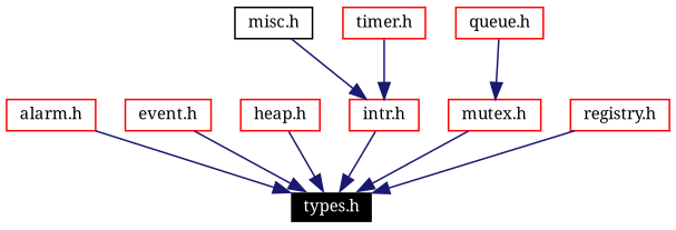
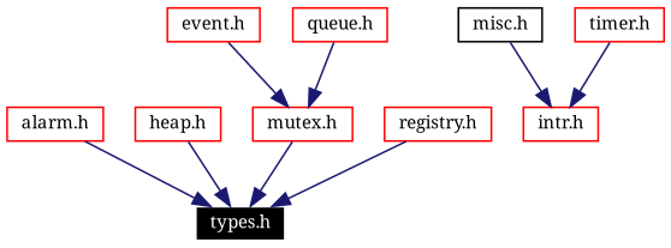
  digraph {
    fontname="Noto Serif"
    node [color=red fontname="Noto Serif" fontsize=10 shape=record]
    edge [color=midnightblue fontname="Noto Serif" fontsize=10 labelfontname=Helvetica labelfontsize=10 style=solid]
    n1 [color=white fillcolor=black fontcolor=white height=0.2 label="types.h" style=filled width=0.4]
    n2 [height=0.2 label="alarm.h" width=0.4]
    n3 [height=0.2 label="event.h" width=0.4]
    n4 [height=0.2 label="heap.h" width=0.4]
    n5 [height=0.2 label="intr.h" width=0.4]
    n6 [color=black height=0.2 label="misc.h" width=0.4]
    n7 [height=0.2 label="mutex.h" width=0.4]
    n8 [height=0.2 label="queue.h" width=0.4]
    n9 [height=0.2 label="registry.h" width=0.4]
    n10 [height=0.2 label="timer.h" width=0.4]
    n2 -> n1
-   n3 -> n1
+   n3 -> n7
    n4 -> n1
-   n5 -> n1
    n6 -> n5
    n7 -> n1
    n8 -> n7
    n9 -> n1
    n10 -> n5
  }
